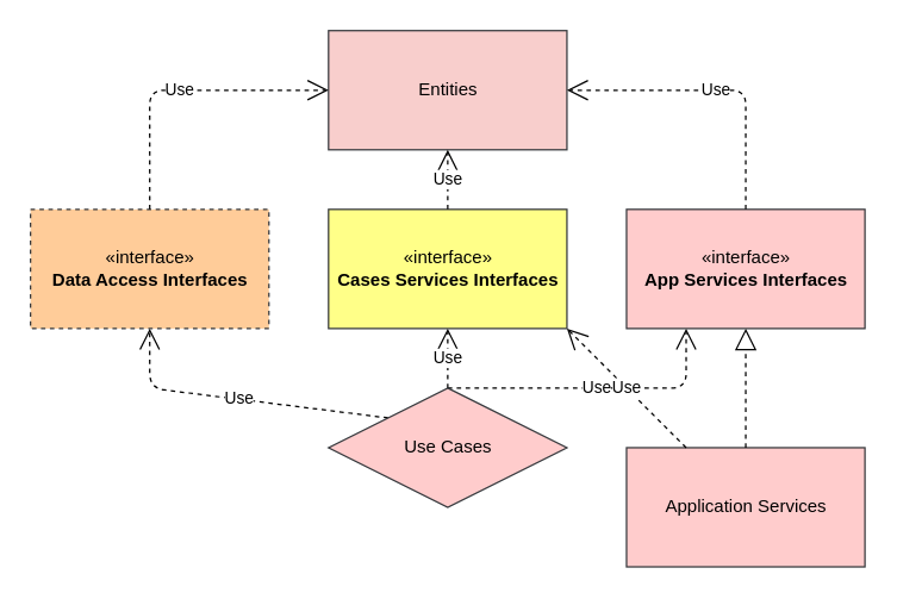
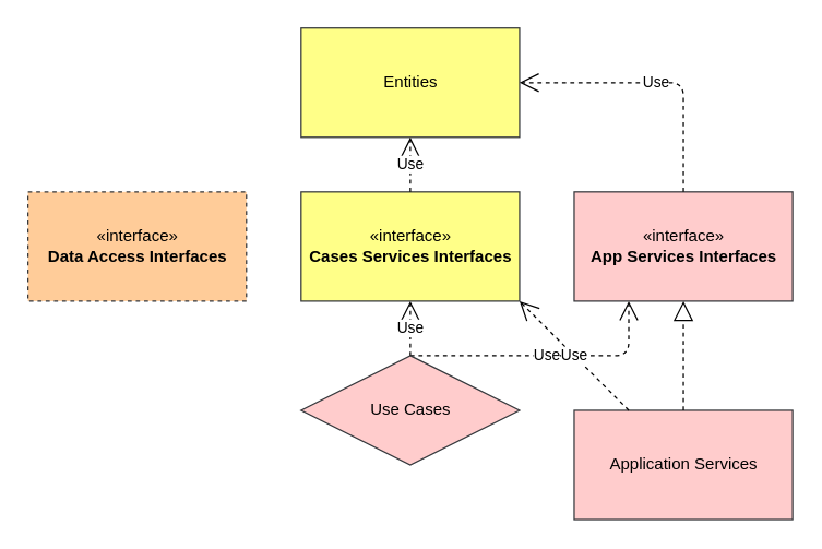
  <mxCell id="0" />
  <mxCell id="1" parent="0" />
  <mxCell id="2" value="Application Services" style="html=1;align=center;verticalAlign=middle;fillColor=#ffcccc;strokeColor=#36393d;" parent="1" vertex="1"><mxGeometry x="420" y="300" width="160" height="80" as="geometry" /></mxCell>
- <mxCell id="3" value="Entities" style="html=1;fillColor=#f8cecc;strokeColor=#36393d;" parent="1" vertex="1"><mxGeometry x="220" y="20" width="160" height="80" as="geometry" /></mxCell>
+ <mxCell id="3" value="Entities" style="html=1;fillColor=#ffff88;strokeColor=#36393d;" parent="1" vertex="1"><mxGeometry x="220" y="20" width="160" height="80" as="geometry" /></mxCell>
  <mxCell id="4" value="«interface»&lt;br&gt;&lt;b&gt;Cases Services Interfaces&lt;/b&gt;" style="html=1;fillColor=#ffff88;strokeColor=#36393d;" parent="1" vertex="1"><mxGeometry x="220" y="140" width="160" height="80" as="geometry" /></mxCell>
  <mxCell id="5" value="«interface»&lt;br&gt;&lt;b&gt;App Services Interfaces&lt;/b&gt;" style="html=1;fillColor=#ffcccc;strokeColor=#36393d;" parent="1" vertex="1"><mxGeometry x="420" y="140" width="160" height="80" as="geometry" /></mxCell>
  <mxCell id="6" value="Use" style="endArrow=open;endSize=12;dashed=1;html=1;exitX=0.5;exitY=0;exitDx=0;exitDy=0;entryX=0.25;entryY=1;entryDx=0;entryDy=0;" parent="1" source="11" target="5" edge="1"><mxGeometry width="160" relative="1" as="geometry"><mxPoint x="470" y="480" as="sourcePoint" /><mxPoint x="510" y="520" as="targetPoint" /><Array as="points"><mxPoint x="460" y="260" /></Array></mxGeometry></mxCell>
  <mxCell id="7" value="Use" style="endArrow=open;endSize=12;dashed=1;html=1;entryX=0.5;entryY=1;entryDx=0;entryDy=0;exitX=0.5;exitY=0;exitDx=0;exitDy=0;" parent="1" source="4" target="3" edge="1"><mxGeometry width="160" relative="1" as="geometry"><mxPoint x="360" y="380" as="sourcePoint" /><mxPoint x="360" y="450" as="targetPoint" /></mxGeometry></mxCell>
  <mxCell id="8" value="Use" style="endArrow=open;endSize=12;dashed=1;html=1;entryX=0.5;entryY=1;entryDx=0;entryDy=0;exitX=0.5;exitY=0;exitDx=0;exitDy=0;" parent="1" source="11" target="4" edge="1"><mxGeometry width="160" relative="1" as="geometry"><mxPoint x="390" y="720" as="sourcePoint" /><mxPoint x="390" y="800" as="targetPoint" /></mxGeometry></mxCell>
  <mxCell id="9" value="«interface»&lt;br&gt;&lt;b&gt;Data Access Interfaces&lt;/b&gt;" style="html=1;fillColor=#ffcc99;strokeColor=#36393d;dashed=1;" parent="1" vertex="1"><mxGeometry x="20" y="140" width="160" height="80" as="geometry" /></mxCell>
- <mxCell id="10" value="Use" style="endArrow=open;endSize=12;dashed=1;html=1;exitX=0;exitY=0;exitDx=0;exitDy=0;entryX=0.5;entryY=1;entryDx=0;entryDy=0;" parent="1" source="11" target="9" edge="1"><mxGeometry width="160" relative="1" as="geometry"><mxPoint x="390" y="600" as="sourcePoint" /><mxPoint x="390" y="640" as="targetPoint" /><Array as="points"><mxPoint x="100" y="260" /></Array></mxGeometry></mxCell>
  <mxCell id="11" value="Use Cases" style="rhombus;html=1;fillColor=#ffcccc;strokeColor=#36393d;" parent="1" vertex="1"><mxGeometry x="220" y="260" width="160" height="80" as="geometry" /></mxCell>
  <mxCell id="12" value="" style="endArrow=block;dashed=1;endFill=0;endSize=12;html=1;exitX=0.5;exitY=0;exitDx=0;exitDy=0;entryX=0.5;entryY=1;entryDx=0;entryDy=0;" edge="1" parent="1" source="2" target="5"><mxGeometry width="160" relative="1" as="geometry"><mxPoint x="180" y="510" as="sourcePoint" /><mxPoint x="520" y="230" as="targetPoint" /></mxGeometry></mxCell>
  <mxCell id="13" value="Use" style="endArrow=open;endSize=12;dashed=1;html=1;exitX=0.5;exitY=0;exitDx=0;exitDy=0;entryX=1;entryY=0.5;entryDx=0;entryDy=0;" edge="1" parent="1" source="5" target="3"><mxGeometry width="160" relative="1" as="geometry"><mxPoint x="310" y="270" as="sourcePoint" /><mxPoint x="470" y="230" as="targetPoint" /><Array as="points"><mxPoint x="500" y="60" /></Array></mxGeometry></mxCell>
- <mxCell id="14" value="Use" style="endArrow=open;endSize=12;dashed=1;html=1;exitX=0.5;exitY=0;exitDx=0;exitDy=0;entryX=0;entryY=0.5;entryDx=0;entryDy=0;" edge="1" parent="1" source="9" target="3"><mxGeometry width="160" relative="1" as="geometry"><mxPoint x="510" y="150" as="sourcePoint" /><mxPoint x="390" y="70" as="targetPoint" /><Array as="points"><mxPoint x="100" y="60" /></Array></mxGeometry></mxCell>
  <mxCell id="15" value="Use" style="endArrow=open;endSize=12;dashed=1;html=1;exitX=0.25;exitY=0;exitDx=0;exitDy=0;entryX=1;entryY=1;entryDx=0;entryDy=0;" edge="1" parent="1" source="2" target="4"><mxGeometry width="160" relative="1" as="geometry"><mxPoint x="310" y="270" as="sourcePoint" /><mxPoint x="470" y="230" as="targetPoint" /><Array as="points" /></mxGeometry></mxCell>
